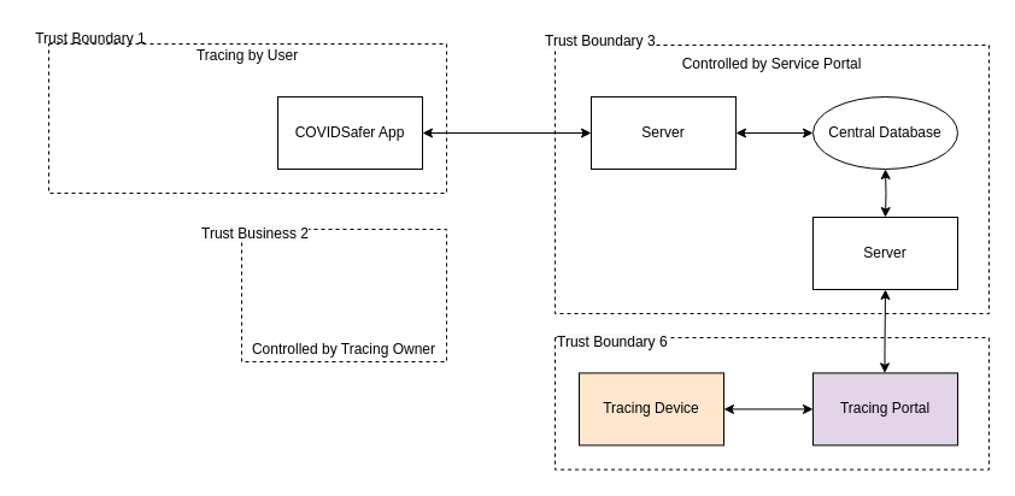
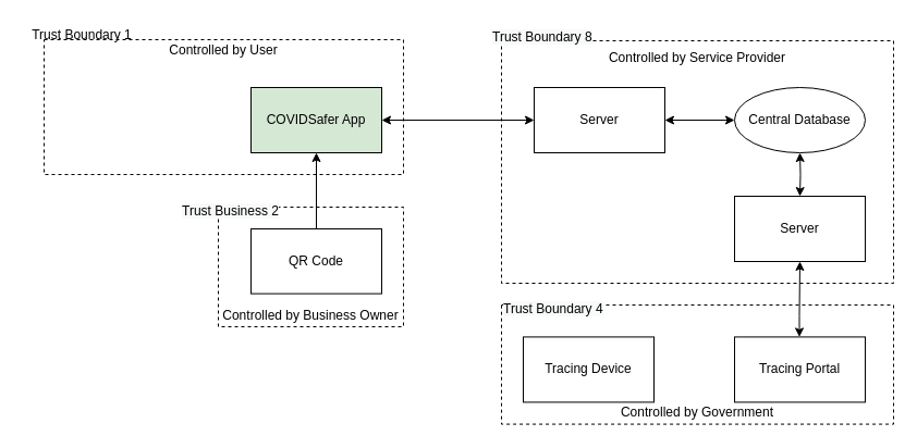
  <mxCell id="0" />
  <mxCell id="1" parent="0" />
  <mxCell id="2" value="" style="rounded=0;whiteSpace=wrap;html=1;dashed=1;" parent="1" vertex="1"><mxGeometry x="460" y="280" width="360" height="109.59" as="geometry" /></mxCell>
  <mxCell id="3" style="edgeStyle=orthogonalEdgeStyle;rounded=0;orthogonalLoop=1;jettySize=auto;html=1;exitX=0.5;exitY=1;exitDx=0;exitDy=0;" parent="1" source="2" target="2" edge="1"><mxGeometry relative="1" as="geometry" /></mxCell>
+ <mxCell id="4" value="Controlled by Government" style="text;html=1;strokeColor=none;fillColor=none;align=center;verticalAlign=middle;whiteSpace=wrap;rounded=0;dashed=1;" parent="1" vertex="1"><mxGeometry x="560" y="369.41" width="160" height="20" as="geometry" /></mxCell>
  <mxCell id="5" style="edgeStyle=orthogonalEdgeStyle;rounded=0;orthogonalLoop=1;jettySize=auto;html=1;exitX=0.5;exitY=1;exitDx=0;exitDy=0;" parent="1" source="2" target="2" edge="1"><mxGeometry relative="1" as="geometry" /></mxCell>
  <mxCell id="6" value="" style="rounded=0;whiteSpace=wrap;html=1;dashed=1;" parent="1" vertex="1"><mxGeometry x="460" y="37" width="360" height="223" as="geometry" /></mxCell>
  <mxCell id="7" value="" style="rounded=0;whiteSpace=wrap;html=1;dashed=1;" parent="1" vertex="1"><mxGeometry x="200" y="190" width="170" height="110" as="geometry" /></mxCell>
  <mxCell id="8" value="" style="rounded=0;whiteSpace=wrap;html=1;dashed=1;" parent="1" vertex="1"><mxGeometry x="40" y="36" width="330" height="124" as="geometry" /></mxCell>
- <mxCell id="9" value="COVIDSafer App" style="rounded=0;whiteSpace=wrap;html=1;" parent="1" vertex="1"><mxGeometry x="230" y="80" width="120" height="60" as="geometry" /></mxCell>
+ <mxCell id="9" value="COVIDSafer App" style="rounded=0;whiteSpace=wrap;html=1;fillColor=#d5e8d4;" parent="1" vertex="1"><mxGeometry x="230" y="80" width="120" height="60" as="geometry" /></mxCell>
  <mxCell id="10" style="edgeStyle=orthogonalEdgeStyle;rounded=0;orthogonalLoop=1;jettySize=auto;html=1;exitX=1;exitY=0.5;exitDx=0;exitDy=0;entryX=0;entryY=0.5;entryDx=0;entryDy=0;startArrow=classic;startFill=1;" parent="1" source="11" target="14" edge="1"><mxGeometry relative="1" as="geometry" /></mxCell>
  <mxCell id="11" value="Server" style="rounded=0;whiteSpace=wrap;html=1;" parent="1" vertex="1"><mxGeometry x="490" y="80" width="120" height="60" as="geometry" /></mxCell>
  <mxCell id="12" style="edgeStyle=orthogonalEdgeStyle;rounded=0;orthogonalLoop=1;jettySize=auto;html=1;entryX=0;entryY=0.5;entryDx=0;entryDy=0;exitX=1;exitY=0.5;exitDx=0;exitDy=0;startArrow=classic;startFill=1;" parent="1" source="9" target="11" edge="1"><mxGeometry relative="1" as="geometry"><mxPoint x="270" y="110" as="sourcePoint" /></mxGeometry></mxCell>
+ <mxCell id="13" value="QR Code" style="rounded=0;whiteSpace=wrap;html=1;" parent="1" vertex="1"><mxGeometry x="230" y="210" width="120" height="59.59" as="geometry" /></mxCell>
  <mxCell id="14" value="Central Database" style="ellipse;whiteSpace=wrap;html=1;" parent="1" vertex="1"><mxGeometry x="674" y="80" width="120" height="60" as="geometry" /></mxCell>
  <mxCell id="15" style="edgeStyle=orthogonalEdgeStyle;rounded=0;orthogonalLoop=1;jettySize=auto;html=1;entryX=0.5;entryY=1;entryDx=0;entryDy=0;startArrow=classic;startFill=1;" parent="1" target="14" edge="1"><mxGeometry relative="1" as="geometry"><mxPoint x="734" y="180" as="sourcePoint" /></mxGeometry></mxCell>
- <mxCell id="16" value="Tracing Portal" style="rounded=0;whiteSpace=wrap;html=1;fillColor=#e1d5e7;" parent="1" vertex="1"><mxGeometry x="674" y="309.41" width="120" height="60" as="geometry" /></mxCell>
- <mxCell id="17" style="edgeStyle=orthogonalEdgeStyle;rounded=0;orthogonalLoop=1;jettySize=auto;html=1;exitX=1;exitY=0.5;exitDx=0;exitDy=0;entryX=0;entryY=0.5;entryDx=0;entryDy=0;startArrow=classic;startFill=1;" parent="1" source="18" target="16" edge="1"><mxGeometry relative="1" as="geometry" /></mxCell>
- <mxCell id="18" value="Tracing Device" style="rounded=0;whiteSpace=wrap;html=1;fillColor=#ffe6cc;" parent="1" vertex="1"><mxGeometry x="480" y="309.41" width="120" height="60" as="geometry" /></mxCell>
- <mxCell id="19" value="Tracing by User" style="text;html=1;strokeColor=none;fillColor=none;align=center;verticalAlign=middle;whiteSpace=wrap;rounded=0;dashed=1;" parent="1" vertex="1"><mxGeometry x="125" y="36" width="160" height="20" as="geometry" /></mxCell>
- <mxCell id="20" value="Controlled by Tracing Owner" style="text;html=1;strokeColor=none;fillColor=none;align=center;verticalAlign=middle;whiteSpace=wrap;rounded=0;dashed=1;" parent="1" vertex="1"><mxGeometry x="200" y="280" width="170" height="20" as="geometry" /></mxCell>
- <mxCell id="21" value="Controlled by Service Portal" style="text;html=1;strokeColor=none;fillColor=none;align=center;verticalAlign=middle;whiteSpace=wrap;rounded=0;dashed=1;" parent="1" vertex="1"><mxGeometry x="550" y="43" width="180" height="20" as="geometry" /></mxCell>
+ <mxCell id="16" value="Tracing Portal" style="rounded=0;whiteSpace=wrap;html=1;" parent="1" vertex="1"><mxGeometry x="674" y="309.41" width="120" height="60" as="geometry" /></mxCell>
+ <mxCell id="18" value="Tracing Device" style="rounded=0;whiteSpace=wrap;html=1;" parent="1" vertex="1"><mxGeometry x="480" y="309.41" width="120" height="60" as="geometry" /></mxCell>
+ <mxCell id="19" value="Controlled by User" style="text;html=1;strokeColor=none;fillColor=none;align=center;verticalAlign=middle;whiteSpace=wrap;rounded=0;dashed=1;" parent="1" vertex="1"><mxGeometry x="125" y="36" width="160" height="20" as="geometry" /></mxCell>
+ <mxCell id="20" value="Controlled by Business Owner" style="text;html=1;strokeColor=none;fillColor=none;align=center;verticalAlign=middle;whiteSpace=wrap;rounded=0;dashed=1;" parent="1" vertex="1"><mxGeometry x="200" y="280" width="170" height="20" as="geometry" /></mxCell>
+ <mxCell id="21" value="Controlled by Service Provider" style="text;html=1;strokeColor=none;fillColor=none;align=center;verticalAlign=middle;whiteSpace=wrap;rounded=0;dashed=1;" parent="1" vertex="1"><mxGeometry x="550" y="43" width="180" height="20" as="geometry" /></mxCell>
  <mxCell id="22" value="Server" style="rounded=0;whiteSpace=wrap;html=1;" parent="1" vertex="1"><mxGeometry x="674" y="180" width="120" height="60" as="geometry" /></mxCell>
  <mxCell id="23" style="edgeStyle=orthogonalEdgeStyle;rounded=0;orthogonalLoop=1;jettySize=auto;html=1;startArrow=classic;startFill=1;" parent="1" edge="1"><mxGeometry relative="1" as="geometry"><mxPoint x="733.5" y="309.41" as="sourcePoint" /><mxPoint x="734" y="240" as="targetPoint" /><Array as="points"><mxPoint x="734" y="290" /><mxPoint x="734" y="290" /></Array></mxGeometry></mxCell>
+ <mxCell id="24" value="" style="endArrow=classic;html=1;entryX=0.5;entryY=1;entryDx=0;entryDy=0;exitX=0.5;exitY=0;exitDx=0;exitDy=0;" edge="1" parent="1" source="13" target="9"><mxGeometry width="50" height="50" relative="1" as="geometry"><mxPoint x="285" y="210" as="sourcePoint" /><mxPoint x="335" y="160" as="targetPoint" /></mxGeometry></mxCell>
  <mxCell id="25" value="&lt;font style=&quot;vertical-align: inherit&quot;&gt;&lt;font style=&quot;vertical-align: inherit&quot;&gt;&lt;font style=&quot;vertical-align: inherit&quot;&gt;&lt;font style=&quot;vertical-align: inherit&quot;&gt;Trust Boundary 1&lt;/font&gt;&lt;/font&gt;&lt;/font&gt;&lt;/font&gt;" style="text;html=1;strokeColor=none;fillColor=none;align=center;verticalAlign=middle;whiteSpace=wrap;rounded=0;" vertex="1" parent="1"><mxGeometry x="20" y="20" width="110" height="23" as="geometry" /></mxCell>
  <mxCell id="26" value="&lt;span style=&quot;color: rgb(0 , 0 , 0) ; font-family: &amp;#34;helvetica&amp;#34; ; font-size: 12px ; font-style: normal ; font-weight: 400 ; letter-spacing: normal ; text-align: center ; text-indent: 0px ; text-transform: none ; word-spacing: 0px ; background-color: rgb(248 , 249 , 250) ; display: inline ; float: none&quot;&gt;Trust Business 2&lt;/span&gt;" style="text;whiteSpace=wrap;html=1;" vertex="1" parent="1"><mxGeometry x="165" y="180" width="120" height="30" as="geometry" /></mxCell>
- <mxCell id="27" value="&lt;span style=&quot;color: rgb(0 , 0 , 0) ; font-family: &amp;#34;helvetica&amp;#34; ; font-size: 12px ; font-style: normal ; font-weight: 400 ; letter-spacing: normal ; text-align: center ; text-indent: 0px ; text-transform: none ; word-spacing: 0px ; background-color: rgb(248 , 249 , 250) ; display: inline ; float: none&quot;&gt;Trust Boundary 3&lt;/span&gt;" style="text;whiteSpace=wrap;html=1;" vertex="1" parent="1"><mxGeometry x="450" y="20" width="120" height="30" as="geometry" /></mxCell>
- <mxCell id="28" value="&lt;span style=&quot;color: rgb(0 , 0 , 0) ; font-family: &amp;#34;helvetica&amp;#34; ; font-size: 12px ; font-style: normal ; font-weight: 400 ; letter-spacing: normal ; text-align: center ; text-indent: 0px ; text-transform: none ; word-spacing: 0px ; background-color: rgb(248 , 249 , 250) ; display: inline ; float: none&quot;&gt;Trust Boundary 6&lt;br&gt;&lt;/span&gt;" style="text;whiteSpace=wrap;html=1;" vertex="1" parent="1"><mxGeometry x="460" y="269.59" width="120" height="30" as="geometry" /></mxCell>
+ <mxCell id="27" value="&lt;span style=&quot;color: rgb(0 , 0 , 0) ; font-family: &amp;#34;helvetica&amp;#34; ; font-size: 12px ; font-style: normal ; font-weight: 400 ; letter-spacing: normal ; text-align: center ; text-indent: 0px ; text-transform: none ; word-spacing: 0px ; background-color: rgb(248 , 249 , 250) ; display: inline ; float: none&quot;&gt;Trust Boundary 8&lt;/span&gt;" style="text;whiteSpace=wrap;html=1;" vertex="1" parent="1"><mxGeometry x="450" y="20" width="120" height="30" as="geometry" /></mxCell>
+ <mxCell id="28" value="&lt;span style=&quot;color: rgb(0 , 0 , 0) ; font-family: &amp;#34;helvetica&amp;#34; ; font-size: 12px ; font-style: normal ; font-weight: 400 ; letter-spacing: normal ; text-align: center ; text-indent: 0px ; text-transform: none ; word-spacing: 0px ; background-color: rgb(248 , 249 , 250) ; display: inline ; float: none&quot;&gt;Trust Boundary 4&lt;br&gt;&lt;/span&gt;" style="text;whiteSpace=wrap;html=1;" vertex="1" parent="1"><mxGeometry x="460" y="269.59" width="120" height="30" as="geometry" /></mxCell>
